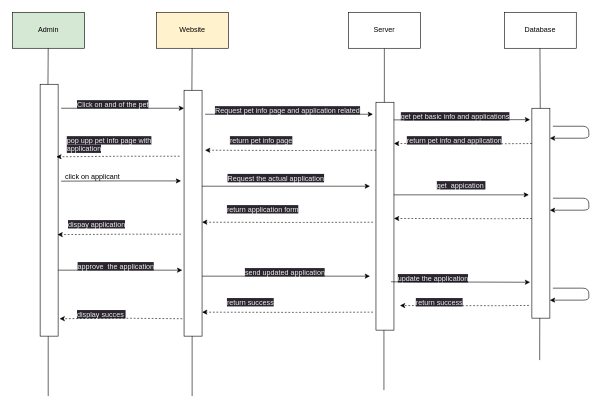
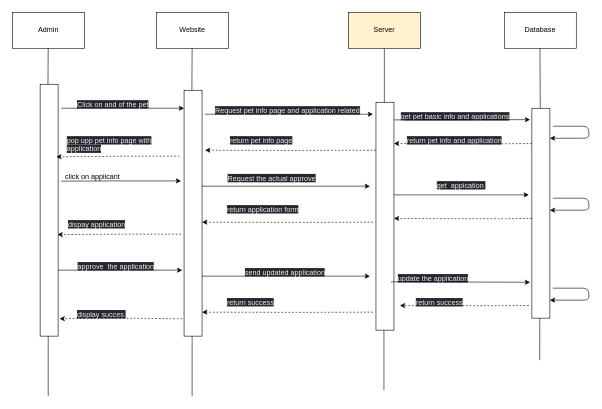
  <mxCell id="0" />
  <mxCell id="1" parent="0" />
  <mxCell id="2" style="edgeStyle=none;html=1;exitX=0.5;exitY=0;exitDx=0;exitDy=0;endArrow=none;endFill=0;" parent="1" edge="1"><mxGeometry relative="1" as="geometry"><mxPoint x="640" y="80" as="targetPoint" /><mxPoint x="640" y="180" as="sourcePoint" /></mxGeometry></mxCell>
- <mxCell id="3" value="Website" style="whiteSpace=wrap;html=1;fillColor=#fff2cc;" parent="1" vertex="1"><mxGeometry x="260" y="20" width="120" height="60" as="geometry" /></mxCell>
- <mxCell id="4" value="Server" style="whiteSpace=wrap;html=1;" parent="1" vertex="1"><mxGeometry x="580" y="20" width="120" height="60" as="geometry" /></mxCell>
+ <mxCell id="3" value="Website" style="whiteSpace=wrap;html=1;" parent="1" vertex="1"><mxGeometry x="260" y="20" width="120" height="60" as="geometry" /></mxCell>
+ <mxCell id="4" value="Server" style="whiteSpace=wrap;html=1;fillColor=#fff2cc;" parent="1" vertex="1"><mxGeometry x="580" y="20" width="120" height="60" as="geometry" /></mxCell>
  <mxCell id="5" value="Database" style="whiteSpace=wrap;html=1;" parent="1" vertex="1"><mxGeometry x="840" y="20" width="120" height="60" as="geometry" /></mxCell>
- <mxCell id="6" value="Admin" style="whiteSpace=wrap;html=1;fillColor=#d5e8d4;" parent="1" vertex="1"><mxGeometry x="20" y="20" width="120" height="60" as="geometry" /></mxCell>
+ <mxCell id="6" value="Admin" style="whiteSpace=wrap;html=1;" parent="1" vertex="1"><mxGeometry x="20" y="20" width="120" height="60" as="geometry" /></mxCell>
  <mxCell id="7" style="edgeStyle=none;html=1;endArrow=none;endFill=0;" parent="1" edge="1"><mxGeometry relative="1" as="geometry"><mxPoint x="319" y="160" as="sourcePoint" /><mxPoint x="319.47" y="80" as="targetPoint" /></mxGeometry></mxCell>
  <mxCell id="8" style="edgeStyle=none;html=1;endArrow=none;endFill=0;" parent="1" edge="1"><mxGeometry relative="1" as="geometry"><mxPoint x="79" y="150" as="sourcePoint" /><mxPoint x="79.47" y="80" as="targetPoint" /></mxGeometry></mxCell>
  <mxCell id="9" style="edgeStyle=none;html=1;endArrow=none;endFill=0;exitX=0.5;exitY=0;exitDx=0;exitDy=0;" parent="1" edge="1"><mxGeometry relative="1" as="geometry"><mxPoint x="900" y="190" as="sourcePoint" /><mxPoint x="899.47" y="80" as="targetPoint" /></mxGeometry></mxCell>
  <mxCell id="10" style="edgeStyle=none;html=1;endArrow=none;endFill=0;" parent="1" edge="1"><mxGeometry relative="1" as="geometry"><mxPoint x="899" y="600" as="sourcePoint" /><mxPoint x="899.47" y="380" as="targetPoint" /></mxGeometry></mxCell>
  <mxCell id="11" style="edgeStyle=none;html=1;exitX=0.5;exitY=0;exitDx=0;exitDy=0;endArrow=none;endFill=0;" parent="1" edge="1"><mxGeometry relative="1" as="geometry"><mxPoint x="639.29" y="650" as="sourcePoint" /><mxPoint x="639.29" y="550" as="targetPoint" /></mxGeometry></mxCell>
  <mxCell id="12" style="edgeStyle=none;html=1;exitX=0.5;exitY=0;exitDx=0;exitDy=0;endArrow=none;endFill=0;" parent="1" edge="1"><mxGeometry relative="1" as="geometry"><mxPoint x="319.47" y="660" as="sourcePoint" /><mxPoint x="319.47" y="560" as="targetPoint" /></mxGeometry></mxCell>
  <mxCell id="13" style="edgeStyle=none;html=1;exitX=0.5;exitY=0;exitDx=0;exitDy=0;endArrow=none;endFill=0;" parent="1" edge="1"><mxGeometry relative="1" as="geometry"><mxPoint x="79.47" y="660" as="sourcePoint" /><mxPoint x="79.47" y="560" as="targetPoint" /></mxGeometry></mxCell>
  <mxCell id="14" value="" style="whiteSpace=wrap;html=1;" parent="1" vertex="1"><mxGeometry x="66" y="140" width="30" height="420" as="geometry" /></mxCell>
  <mxCell id="15" style="edgeStyle=none;html=1;endArrow=classic;endFill=1;entryX=0.047;entryY=0.148;entryDx=0;entryDy=0;entryPerimeter=0;" parent="1" edge="1"><mxGeometry relative="1" as="geometry"><mxPoint x="101" y="180" as="sourcePoint" /><mxPoint x="306" y="180" as="targetPoint" /></mxGeometry></mxCell>
  <mxCell id="16" value="&lt;span style=&quot;color: rgb(240, 240, 240); font-family: Helvetica; font-size: 12px; font-style: normal; font-variant-ligatures: normal; font-variant-caps: normal; font-weight: 400; letter-spacing: normal; orphans: 2; text-align: center; text-indent: 0px; text-transform: none; widows: 2; word-spacing: 0px; -webkit-text-stroke-width: 0px; background-color: rgb(42, 37, 47); text-decoration-thickness: initial; text-decoration-style: initial; text-decoration-color: initial; float: none; display: inline !important;&quot;&gt;Click on and of the pet&lt;/span&gt;" style="text;whiteSpace=wrap;html=1;" parent="1" vertex="1"><mxGeometry x="126" y="160" width="140" height="20" as="geometry" /></mxCell>
  <mxCell id="17" value="&lt;span style=&quot;color: rgb(240, 240, 240); font-family: Helvetica; font-size: 12px; font-style: normal; font-variant-ligatures: normal; font-variant-caps: normal; font-weight: 400; letter-spacing: normal; orphans: 2; text-align: center; text-indent: 0px; text-transform: none; widows: 2; word-spacing: 0px; -webkit-text-stroke-width: 0px; background-color: rgb(42, 37, 47); text-decoration-thickness: initial; text-decoration-style: initial; text-decoration-color: initial; float: none; display: inline !important;&quot;&gt;pop upp pet info page with application&lt;/span&gt;" style="text;whiteSpace=wrap;html=1;" parent="1" vertex="1"><mxGeometry x="108.5" y="220" width="187.5" height="30" as="geometry" /></mxCell>
  <mxCell id="18" value="&lt;div style=&quot;text-align: center;&quot;&gt;&lt;span style=&quot;background-color: initial;&quot;&gt;click on applicant&lt;/span&gt;&lt;/div&gt;" style="text;whiteSpace=wrap;html=1;" parent="1" vertex="1"><mxGeometry x="106" y="280" width="195" height="21.18" as="geometry" /></mxCell>
  <mxCell id="19" style="edgeStyle=none;html=1;endArrow=classic;endFill=1;entryX=1;entryY=1;entryDx=0;entryDy=0;" parent="1" edge="1" target="18"><mxGeometry relative="1" as="geometry"><mxPoint x="101" y="301.59" as="sourcePoint" /><mxPoint x="286" y="301.18" as="targetPoint" /><Array as="points"><mxPoint x="186" y="301.18" /></Array></mxGeometry></mxCell>
  <mxCell id="20" value="" style="whiteSpace=wrap;html=1;" parent="1" vertex="1"><mxGeometry x="306" y="150" width="30" height="410" as="geometry" /></mxCell>
  <mxCell id="21" style="edgeStyle=none;html=1;endArrow=classic;endFill=1;" parent="1" edge="1"><mxGeometry relative="1" as="geometry"><mxPoint x="341" y="190" as="sourcePoint" /><mxPoint x="621" y="190" as="targetPoint" /></mxGeometry></mxCell>
  <mxCell id="22" value="" style="whiteSpace=wrap;html=1;" parent="1" vertex="1"><mxGeometry x="626" y="170" width="30" height="380" as="geometry" /></mxCell>
  <mxCell id="23" value="&lt;span style=&quot;color: rgb(240, 240, 240); font-family: Helvetica; font-size: 12px; font-style: normal; font-variant-ligatures: normal; font-variant-caps: normal; font-weight: 400; letter-spacing: normal; orphans: 2; text-align: center; text-indent: 0px; text-transform: none; widows: 2; word-spacing: 0px; -webkit-text-stroke-width: 0px; background-color: rgb(42, 37, 47); text-decoration-thickness: initial; text-decoration-style: initial; text-decoration-color: initial; float: none; display: inline !important;&quot;&gt;Request pet info&amp;nbsp;page and application related&lt;br&gt;&lt;/span&gt;" style="text;whiteSpace=wrap;html=1;" parent="1" vertex="1"><mxGeometry x="356" y="170" width="250" height="20" as="geometry" /></mxCell>
  <mxCell id="24" value="&lt;span style=&quot;color: rgb(240, 240, 240); font-family: Helvetica; font-size: 12px; font-style: normal; font-variant-ligatures: normal; font-variant-caps: normal; font-weight: 400; letter-spacing: normal; orphans: 2; text-align: center; text-indent: 0px; text-transform: none; widows: 2; word-spacing: 0px; -webkit-text-stroke-width: 0px; background-color: rgb(42, 37, 47); text-decoration-thickness: initial; text-decoration-style: initial; text-decoration-color: initial; float: none; display: inline !important;&quot;&gt;return pet info page&lt;br&gt;&lt;/span&gt;" style="text;whiteSpace=wrap;html=1;" parent="1" vertex="1"><mxGeometry x="381" y="220" width="180" height="20" as="geometry" /></mxCell>
  <mxCell id="25" value="&lt;span style=&quot;color: rgb(240, 240, 240); font-family: Helvetica; font-size: 12px; font-style: normal; font-variant-ligatures: normal; font-variant-caps: normal; font-weight: 400; letter-spacing: normal; orphans: 2; text-align: center; text-indent: 0px; text-transform: none; widows: 2; word-spacing: 0px; -webkit-text-stroke-width: 0px; background-color: rgb(42, 37, 47); text-decoration-thickness: initial; text-decoration-style: initial; text-decoration-color: initial; float: none; display: inline !important;&quot;&gt;get&amp;nbsp; appication&amp;nbsp;&lt;br&gt;&lt;/span&gt;" style="text;whiteSpace=wrap;html=1;" parent="1" vertex="1"><mxGeometry x="726" y="295" width="100" height="20" as="geometry" /></mxCell>
  <mxCell id="26" style="edgeStyle=none;html=1;endArrow=classic;endFill=1;dashed=1;" parent="1" edge="1"><mxGeometry relative="1" as="geometry"><mxPoint x="886" y="363.82" as="sourcePoint" /><mxPoint x="656" y="363.82" as="targetPoint" /><Array as="points"><mxPoint x="835.67" y="364.23" /></Array></mxGeometry></mxCell>
  <mxCell id="27" style="edgeStyle=none;html=1;exitX=0.011;exitY=0.333;exitDx=0;exitDy=0;endArrow=classic;endFill=1;exitPerimeter=0;dashed=1;" parent="1" edge="1"><mxGeometry relative="1" as="geometry"><mxPoint x="626" y="250" as="sourcePoint" /><mxPoint x="341" y="250" as="targetPoint" /><Array as="points"><mxPoint x="500.67" y="250.41" /></Array></mxGeometry></mxCell>
  <mxCell id="28" style="edgeStyle=none;html=1;endArrow=classic;endFill=1;dashed=1;entryX=0.9;entryY=0.288;entryDx=0;entryDy=0;entryPerimeter=0;" parent="1" edge="1" target="14"><mxGeometry relative="1" as="geometry"><mxPoint x="298.5" y="260" as="sourcePoint" /><mxPoint x="103.5" y="261" as="targetPoint" /><Array as="points"><mxPoint x="203.5" y="260" /></Array></mxGeometry></mxCell>
  <mxCell id="29" style="edgeStyle=none;html=1;endArrow=classic;endFill=1;" parent="1" edge="1"><mxGeometry relative="1" as="geometry"><mxPoint x="656" y="324.41" as="sourcePoint" /><mxPoint x="881" y="324.41" as="targetPoint" /></mxGeometry></mxCell>
  <mxCell id="30" style="edgeStyle=none;html=1;endArrow=classic;endFill=1;" parent="1" edge="1"><mxGeometry relative="1" as="geometry"><mxPoint x="336" y="310" as="sourcePoint" /><mxPoint x="616" y="310" as="targetPoint" /></mxGeometry></mxCell>
  <mxCell id="31" value="&lt;span style=&quot;color: rgb(240, 240, 240); font-family: Helvetica; font-size: 12px; font-style: normal; font-variant-ligatures: normal; font-variant-caps: normal; font-weight: 400; letter-spacing: normal; orphans: 2; text-align: center; text-indent: 0px; text-transform: none; widows: 2; word-spacing: 0px; -webkit-text-stroke-width: 0px; background-color: rgb(42, 37, 47); text-decoration-thickness: initial; text-decoration-style: initial; text-decoration-color: initial; float: none; display: inline !important;&quot;&gt;return application form&lt;br&gt;&lt;/span&gt;" style="text;whiteSpace=wrap;html=1;" parent="1" vertex="1"><mxGeometry x="376" y="335" width="180" height="20" as="geometry" /></mxCell>
  <mxCell id="32" style="edgeStyle=none;html=1;exitX=0.011;exitY=0.333;exitDx=0;exitDy=0;endArrow=classic;endFill=1;exitPerimeter=0;dashed=1;" parent="1" edge="1"><mxGeometry relative="1" as="geometry"><mxPoint x="621" y="370" as="sourcePoint" /><mxPoint x="336" y="370" as="targetPoint" /><Array as="points"><mxPoint x="495.67" y="370.41" /></Array></mxGeometry></mxCell>
- <mxCell id="33" value="&lt;span style=&quot;color: rgb(240, 240, 240); font-family: Helvetica; font-size: 12px; font-style: normal; font-variant-ligatures: normal; font-variant-caps: normal; font-weight: 400; letter-spacing: normal; orphans: 2; text-align: center; text-indent: 0px; text-transform: none; widows: 2; word-spacing: 0px; -webkit-text-stroke-width: 0px; background-color: rgb(42, 37, 47); text-decoration-thickness: initial; text-decoration-style: initial; text-decoration-color: initial; float: none; display: inline !important;&quot;&gt;Request the actual application&lt;br&gt;&lt;/span&gt;" style="text;whiteSpace=wrap;html=1;" parent="1" vertex="1"><mxGeometry x="377" y="283.09" width="180" height="20" as="geometry" /></mxCell>
+ <mxCell id="33" value="&lt;span style=&quot;color: rgb(240, 240, 240); font-family: Helvetica; font-size: 12px; font-style: normal; font-variant-ligatures: normal; font-variant-caps: normal; font-weight: 400; letter-spacing: normal; orphans: 2; text-align: center; text-indent: 0px; text-transform: none; widows: 2; word-spacing: 0px; -webkit-text-stroke-width: 0px; background-color: rgb(42, 37, 47); text-decoration-thickness: initial; text-decoration-style: initial; text-decoration-color: initial; float: none; display: inline !important;&quot;&gt;Request the actual approve&lt;br&gt;&lt;/span&gt;" style="text;whiteSpace=wrap;html=1;" parent="1" vertex="1"><mxGeometry x="377" y="283.09" width="180" height="20" as="geometry" /></mxCell>
  <mxCell id="34" value="&lt;span style=&quot;color: rgb(240, 240, 240); font-family: Helvetica; font-size: 12px; font-style: normal; font-variant-ligatures: normal; font-variant-caps: normal; font-weight: 400; letter-spacing: normal; orphans: 2; text-align: center; text-indent: 0px; text-transform: none; widows: 2; word-spacing: 0px; -webkit-text-stroke-width: 0px; background-color: rgb(42, 37, 47); text-decoration-thickness: initial; text-decoration-style: initial; text-decoration-color: initial; float: none; display: inline !important;&quot;&gt;dispay application&lt;/span&gt;" style="text;whiteSpace=wrap;html=1;" parent="1" vertex="1"><mxGeometry x="111" y="360" width="180" height="20" as="geometry" /></mxCell>
  <mxCell id="35" style="edgeStyle=none;html=1;endArrow=classic;endFill=1;dashed=1;entryX=0.967;entryY=0.597;entryDx=0;entryDy=0;entryPerimeter=0;" parent="1" edge="1" target="14"><mxGeometry relative="1" as="geometry"><mxPoint x="301" y="390" as="sourcePoint" /><mxPoint x="106" y="391" as="targetPoint" /><Array as="points"><mxPoint x="206" y="390" /></Array></mxGeometry></mxCell>
  <mxCell id="36" value="&lt;span style=&quot;color: rgb(240, 240, 240); font-family: Helvetica; font-size: 12px; font-style: normal; font-variant-ligatures: normal; font-variant-caps: normal; font-weight: 400; letter-spacing: normal; orphans: 2; text-align: center; text-indent: 0px; text-transform: none; widows: 2; word-spacing: 0px; -webkit-text-stroke-width: 0px; background-color: rgb(42, 37, 47); text-decoration-thickness: initial; text-decoration-style: initial; text-decoration-color: initial; float: none; display: inline !important;&quot;&gt;get pet basic info and applications&lt;br&gt;&lt;/span&gt;" style="text;whiteSpace=wrap;html=1;" parent="1" vertex="1"><mxGeometry x="666" y="180" width="210" height="20" as="geometry" /></mxCell>
  <mxCell id="37" style="edgeStyle=none;html=1;endArrow=classic;endFill=1;dashed=1;" parent="1" edge="1"><mxGeometry relative="1" as="geometry"><mxPoint x="886" y="238.82" as="sourcePoint" /><mxPoint x="656" y="238.82" as="targetPoint" /><Array as="points"><mxPoint x="835.67" y="239.23" /></Array></mxGeometry></mxCell>
  <mxCell id="38" value="&lt;span style=&quot;color: rgb(240, 240, 240); font-family: Helvetica; font-size: 12px; font-style: normal; font-variant-ligatures: normal; font-variant-caps: normal; font-weight: 400; letter-spacing: normal; orphans: 2; text-align: center; text-indent: 0px; text-transform: none; widows: 2; word-spacing: 0px; -webkit-text-stroke-width: 0px; background-color: rgb(42, 37, 47); text-decoration-thickness: initial; text-decoration-style: initial; text-decoration-color: initial; float: none; display: inline !important;&quot;&gt;return pet info and application&lt;br&gt;&lt;/span&gt;" style="text;whiteSpace=wrap;html=1;" parent="1" vertex="1"><mxGeometry x="676" y="220" width="190" height="20" as="geometry" /></mxCell>
  <mxCell id="39" style="edgeStyle=none;html=1;endArrow=classic;endFill=1;" parent="1" edge="1"><mxGeometry relative="1" as="geometry"><mxPoint x="656" y="199.41" as="sourcePoint" /><mxPoint x="883" y="199" as="targetPoint" /></mxGeometry></mxCell>
  <mxCell id="40" value="" style="whiteSpace=wrap;html=1;" parent="1" vertex="1"><mxGeometry x="886" y="180" width="30" height="350" as="geometry" /></mxCell>
  <mxCell id="41" style="edgeStyle=none;html=1;endArrow=classic;endFill=1;" parent="1" edge="1"><mxGeometry relative="1" as="geometry"><mxPoint x="96" y="450" as="sourcePoint" /><mxPoint x="303" y="450" as="targetPoint" /></mxGeometry></mxCell>
  <mxCell id="42" value="&lt;span style=&quot;color: rgb(240, 240, 240); font-family: Helvetica; font-size: 12px; font-style: normal; font-variant-ligatures: normal; font-variant-caps: normal; font-weight: 400; letter-spacing: normal; orphans: 2; text-align: center; text-indent: 0px; text-transform: none; widows: 2; word-spacing: 0px; -webkit-text-stroke-width: 0px; background-color: rgb(42, 37, 47); text-decoration-thickness: initial; text-decoration-style: initial; text-decoration-color: initial; float: none; display: inline !important;&quot;&gt;approve&amp;nbsp; the application&lt;/span&gt;" style="text;whiteSpace=wrap;html=1;" parent="1" vertex="1"><mxGeometry x="127.25" y="430" width="140" height="20" as="geometry" /></mxCell>
  <mxCell id="43" value="&lt;span style=&quot;color: rgb(240, 240, 240); font-family: Helvetica; font-size: 12px; font-style: normal; font-variant-ligatures: normal; font-variant-caps: normal; font-weight: 400; letter-spacing: normal; orphans: 2; text-align: center; text-indent: 0px; text-transform: none; widows: 2; word-spacing: 0px; -webkit-text-stroke-width: 0px; background-color: rgb(42, 37, 47); text-decoration-thickness: initial; text-decoration-style: initial; text-decoration-color: initial; float: none; display: inline !important;&quot;&gt;display succes&amp;nbsp;&lt;/span&gt;" style="text;whiteSpace=wrap;html=1;" parent="1" vertex="1"><mxGeometry x="126" y="510" width="187.5" height="30" as="geometry" /></mxCell>
  <mxCell id="44" style="edgeStyle=none;html=1;endArrow=classic;endFill=1;" parent="1" edge="1"><mxGeometry relative="1" as="geometry"><mxPoint x="336" y="460" as="sourcePoint" /><mxPoint x="616" y="460" as="targetPoint" /></mxGeometry></mxCell>
  <mxCell id="45" value="&lt;span style=&quot;color: rgb(240, 240, 240); font-family: Helvetica; font-size: 12px; font-style: normal; font-variant-ligatures: normal; font-variant-caps: normal; font-weight: 400; letter-spacing: normal; orphans: 2; text-align: center; text-indent: 0px; text-transform: none; widows: 2; word-spacing: 0px; -webkit-text-stroke-width: 0px; background-color: rgb(42, 37, 47); text-decoration-thickness: initial; text-decoration-style: initial; text-decoration-color: initial; float: none; display: inline !important;&quot;&gt;send updated application&lt;br&gt;&lt;/span&gt;" style="text;whiteSpace=wrap;html=1;" parent="1" vertex="1"><mxGeometry x="406" y="440" width="195" height="20" as="geometry" /></mxCell>
  <mxCell id="46" value="&lt;span style=&quot;color: rgb(240, 240, 240); font-family: Helvetica; font-size: 12px; font-style: normal; font-variant-ligatures: normal; font-variant-caps: normal; font-weight: 400; letter-spacing: normal; orphans: 2; text-align: center; text-indent: 0px; text-transform: none; widows: 2; word-spacing: 0px; -webkit-text-stroke-width: 0px; background-color: rgb(42, 37, 47); text-decoration-thickness: initial; text-decoration-style: initial; text-decoration-color: initial; float: none; display: inline !important;&quot;&gt;return success&lt;br&gt;&lt;/span&gt;" style="text;whiteSpace=wrap;html=1;" parent="1" vertex="1"><mxGeometry x="376" y="490" width="180" height="20" as="geometry" /></mxCell>
  <mxCell id="47" style="edgeStyle=none;html=1;exitX=0.011;exitY=0.333;exitDx=0;exitDy=0;endArrow=classic;endFill=1;exitPerimeter=0;dashed=1;" parent="1" edge="1"><mxGeometry relative="1" as="geometry"><mxPoint x="621" y="520" as="sourcePoint" /><mxPoint x="336" y="520" as="targetPoint" /><Array as="points"><mxPoint x="495.67" y="520.41" /></Array></mxGeometry></mxCell>
  <mxCell id="48" style="edgeStyle=none;html=1;endArrow=classic;endFill=1;dashed=1;" parent="1" edge="1"><mxGeometry relative="1" as="geometry"><mxPoint x="303" y="531" as="sourcePoint" /><mxPoint x="98.5" y="531" as="targetPoint" /><Array as="points"><mxPoint x="198.5" y="530" /></Array></mxGeometry></mxCell>
  <mxCell id="49" value="&lt;span style=&quot;color: rgb(240, 240, 240); font-family: Helvetica; font-size: 12px; font-style: normal; font-variant-ligatures: normal; font-variant-caps: normal; font-weight: 400; letter-spacing: normal; orphans: 2; text-align: center; text-indent: 0px; text-transform: none; widows: 2; word-spacing: 0px; -webkit-text-stroke-width: 0px; background-color: rgb(42, 37, 47); text-decoration-thickness: initial; text-decoration-style: initial; text-decoration-color: initial; float: none; display: inline !important;&quot;&gt;update the application&lt;br&gt;&lt;/span&gt;" style="text;whiteSpace=wrap;html=1;" parent="1" vertex="1"><mxGeometry x="661" y="450" width="210" height="20" as="geometry" /></mxCell>
  <mxCell id="50" style="edgeStyle=none;html=1;endArrow=classic;endFill=1;dashed=1;" parent="1" edge="1"><mxGeometry relative="1" as="geometry"><mxPoint x="881" y="508.82" as="sourcePoint" /><mxPoint x="666" y="509" as="targetPoint" /><Array as="points"><mxPoint x="830.67" y="509.23" /></Array></mxGeometry></mxCell>
  <mxCell id="51" style="edgeStyle=none;html=1;endArrow=classic;endFill=1;entryX=-0.1;entryY=0.829;entryDx=0;entryDy=0;entryPerimeter=0;" parent="1" edge="1" target="40"><mxGeometry relative="1" as="geometry"><mxPoint x="651" y="469.41" as="sourcePoint" /><mxPoint x="876" y="469.41" as="targetPoint" /></mxGeometry></mxCell>
  <mxCell id="52" value="&lt;span style=&quot;color: rgb(240, 240, 240); font-family: Helvetica; font-size: 12px; font-style: normal; font-variant-ligatures: normal; font-variant-caps: normal; font-weight: 400; letter-spacing: normal; orphans: 2; text-align: center; text-indent: 0px; text-transform: none; widows: 2; word-spacing: 0px; -webkit-text-stroke-width: 0px; background-color: rgb(42, 37, 47); text-decoration-thickness: initial; text-decoration-style: initial; text-decoration-color: initial; float: none; display: inline !important;&quot;&gt;return success&lt;br&gt;&lt;/span&gt;" style="text;whiteSpace=wrap;html=1;" parent="1" vertex="1"><mxGeometry x="691" y="490" width="180" height="20" as="geometry" /></mxCell>
  <mxCell id="53" style="edgeStyle=none;html=1;endArrow=classic;endFill=1;" parent="1" edge="1"><mxGeometry relative="1" as="geometry"><mxPoint x="921" y="210" as="sourcePoint" /><mxPoint x="916" y="230" as="targetPoint" /><Array as="points"><mxPoint x="981" y="210" /><mxPoint x="981" y="230" /></Array></mxGeometry></mxCell>
  <mxCell id="54" style="edgeStyle=none;html=1;endArrow=classic;endFill=1;" parent="1" edge="1"><mxGeometry relative="1" as="geometry"><mxPoint x="921" y="480" as="sourcePoint" /><mxPoint x="916" y="500" as="targetPoint" /><Array as="points"><mxPoint x="981" y="480" /><mxPoint x="981" y="500" /></Array></mxGeometry></mxCell>
  <mxCell id="55" style="edgeStyle=none;html=1;endArrow=classic;endFill=1;" parent="1" edge="1"><mxGeometry relative="1" as="geometry"><mxPoint x="921" y="330" as="sourcePoint" /><mxPoint x="916" y="350" as="targetPoint" /><Array as="points"><mxPoint x="981" y="330" /><mxPoint x="981" y="350" /></Array></mxGeometry></mxCell>
